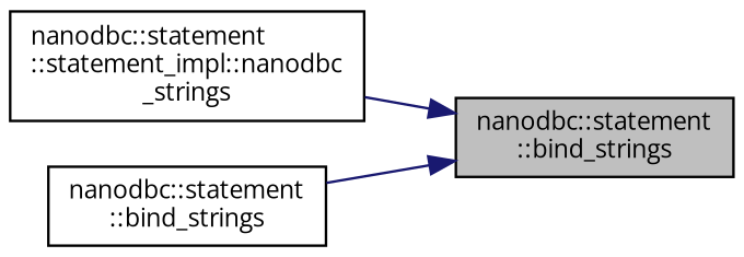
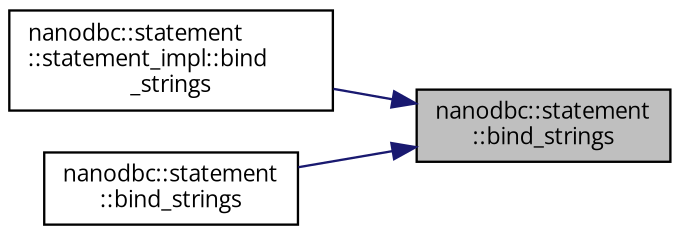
  digraph {
    rankdir=RL
    fontname="Open Sans"
    node [color=black fillcolor=white fontname="Open Sans" fontsize=10 shape=record style=filled]
    edge [color=midnightblue dir=back fontname="Open Sans" fontsize=10 labelfontname=Helvetica labelfontsize=10 style=solid]
    n1 [fillcolor=grey75 fontcolor=black height=0.2 label="nanodbc::statement\l::bind_strings" width=0.4]
-   n2 [height=0.2 label="nanodbc::statement\l::statement_impl::nanodbc\l_strings" width=0.4]
+   n2 [height=0.2 label="nanodbc::statement\l::statement_impl::bind\l_strings" width=0.4]
    n3 [height=0.2 label="nanodbc::statement\l::bind_strings" width=0.4]
    n1 -> n2
    n1 -> n3
  }
